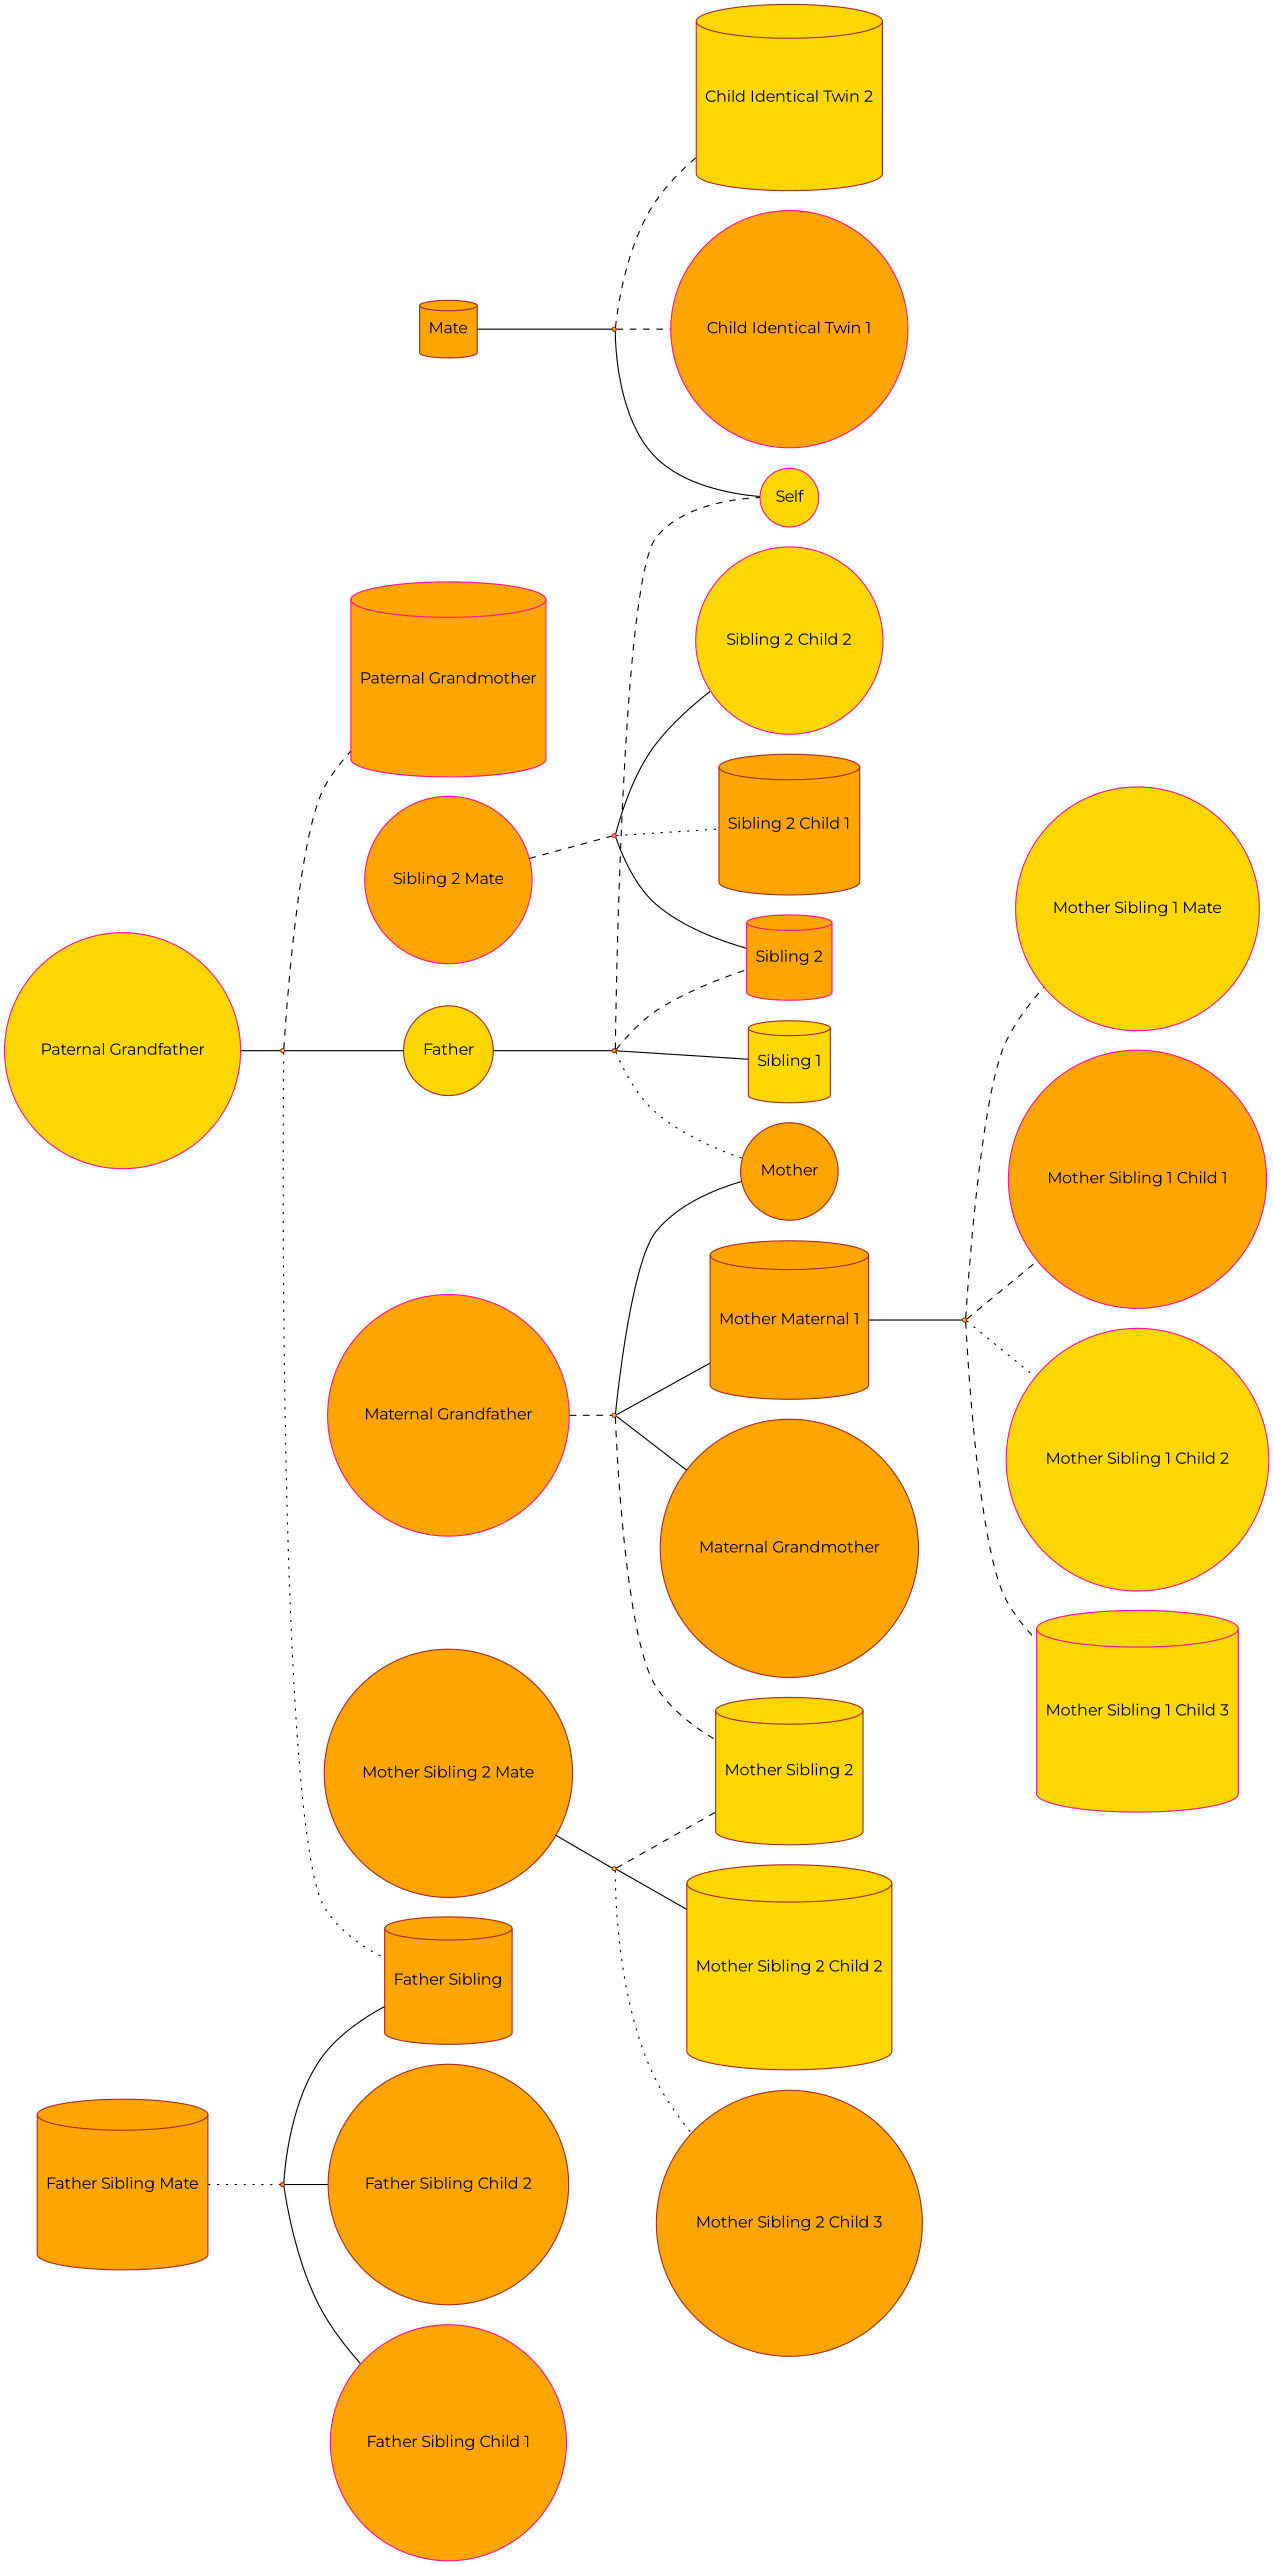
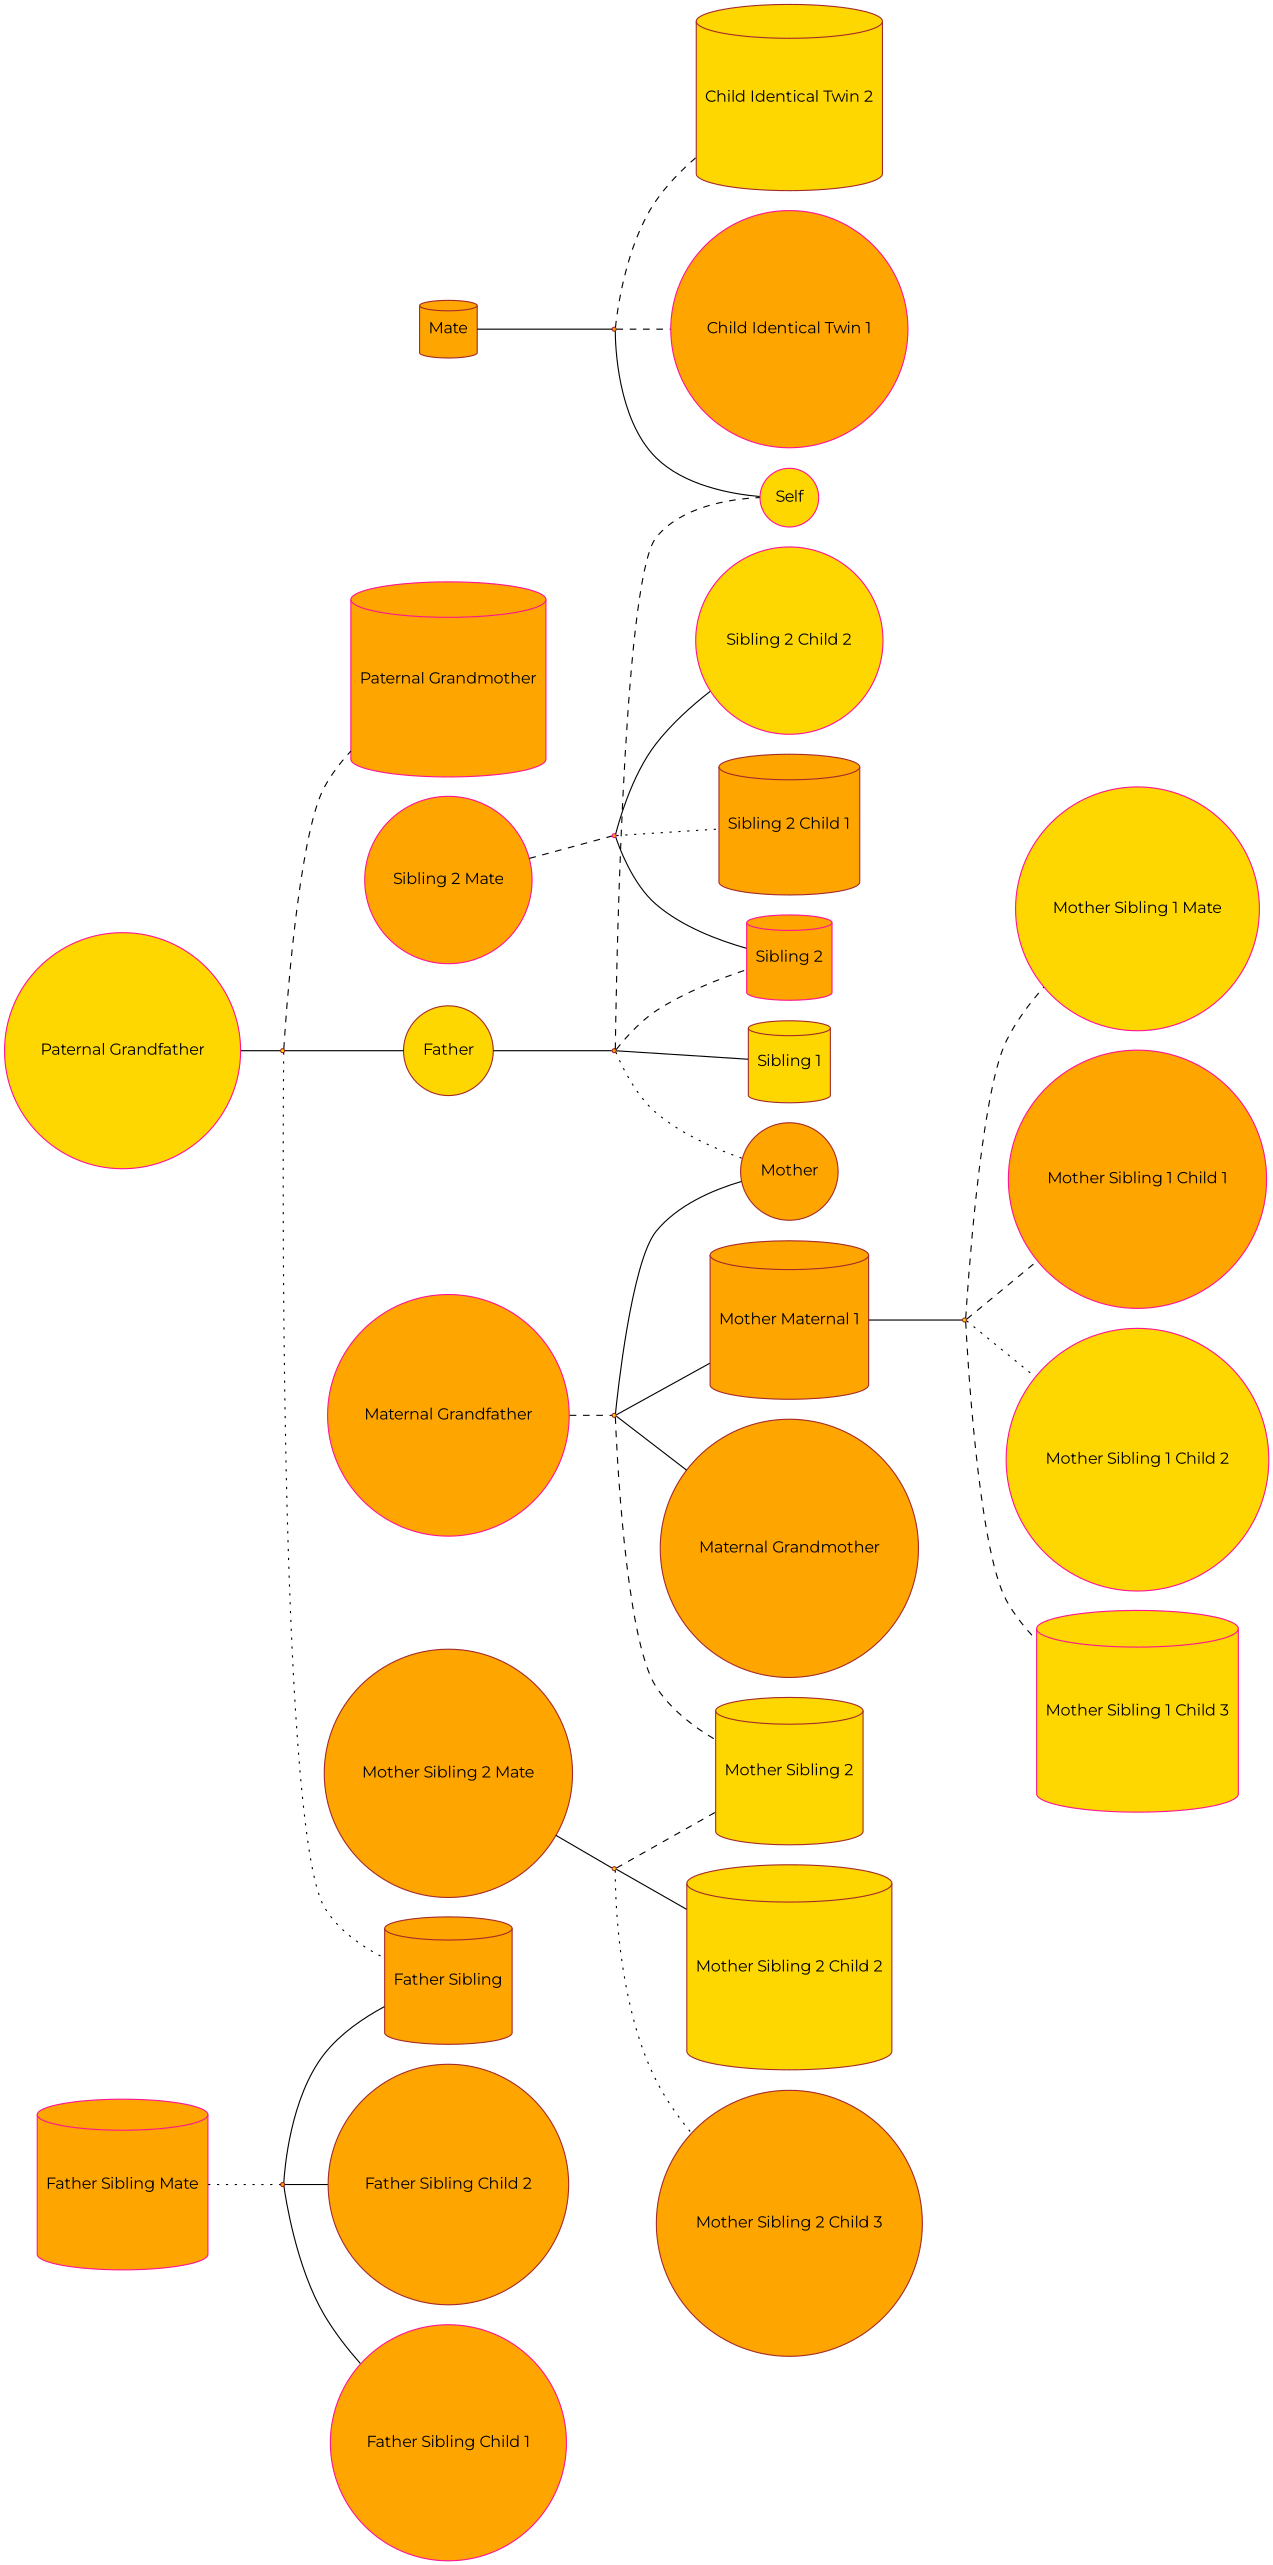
  graph {
    fontname=Montserrat
    rankdir=LR
    node [color=brown fillcolor=orange fontname=Montserrat regular=1 shape=circle style=filled]
    edge [fontname=Montserrat style=solid]
    Self [color=deeppink fillcolor=gold]
    Mate [shape=cylinder]
    "mate+self" [shape=point regular=""]
    "Child Identical Twin 1" [color=deeppink]
    "Child Identical Twin 2" [fillcolor=gold shape=cylinder]
    "Sibling 1" [fillcolor=gold shape=cylinder]
    "Sibling 2" [color=deeppink shape=cylinder]
    "Sibling 2 Mate" [color=deeppink]
    "sibling2mate+sibling2" [color=deeppink shape=point regular=""]
    "Sibling 2 Child 1" [shape=cylinder]
    "Sibling 2 Child 2" [color=deeppink fillcolor=gold]
    Father [fillcolor=gold]
    "father+mother" [shape=point regular=""]
    Mother
    "Father Sibling" [shape=cylinder]
-   "Father Sibling Mate" [shape=cylinder]
+   "Father Sibling Mate" [color=deeppink shape=cylinder]
    "fathersiblingmate+fathersibling" [shape=point regular=""]
    "Father Sibling Child 1" [color=deeppink]
    "Father Sibling Child 2"
    "Paternal Grandmother" [color=deeppink shape=cylinder]
    "Paternal Grandfather" [color=deeppink fillcolor=gold]
    "paternalgrandfather+paternalgrandmother" [fillcolor=gold shape=point regular=""]
    n23 [label="Mother Maternal 1" shape=cylinder]
    "mothersibling1+mothersibling1mate" [fillcolor=gold shape=point regular=""]
    "Mother Sibling 1 Mate" [color=deeppink fillcolor=gold]
    "Mother Sibling 1 Child 1" [color=deeppink]
    "Mother Sibling 1 Child 2" [color=deeppink fillcolor=gold]
    "Mother Sibling 1 Child 3" [color=deeppink fillcolor=gold shape=cylinder]
    "Mother Sibling 2" [fillcolor=gold shape=cylinder]
    "mothersibling2mate+mothersibling2" [fillcolor=gold shape=point regular=""]
    "Mother Sibling 2 Mate"
    "Mother Sibling 2 Child 2" [fillcolor=gold shape=cylinder]
    "Mother Sibling 2 Child 3"
    "Maternal Grandfather" [color=deeppink]
    "maternalgrandfather+maternalgrandmother" [fillcolor=gold shape=point regular=""]
    "Maternal Grandmother"
    Mate -- "mate+self"
    "mate+self" -- Self
    "mate+self" -- "Child Identical Twin 1" [style=dashed]
    "mate+self" -- "Child Identical Twin 2" [style=dashed]
    "Sibling 2 Mate" -- "sibling2mate+sibling2" [style=dashed]
    "sibling2mate+sibling2" -- "Sibling 2"
    "sibling2mate+sibling2" -- "Sibling 2 Child 1" [style=dotted]
    "sibling2mate+sibling2" -- "Sibling 2 Child 2"
    Father -- "father+mother"
    "father+mother" -- Self [style=dashed]
    "father+mother" -- "Sibling 1"
    "father+mother" -- "Sibling 2" [style=dashed]
    "father+mother" -- Mother [style=dotted]
    "Father Sibling Mate" -- "fathersiblingmate+fathersibling" [style=dotted]
    "fathersiblingmate+fathersibling" -- "Father Sibling"
    "fathersiblingmate+fathersibling" -- "Father Sibling Child 1"
    "fathersiblingmate+fathersibling" -- "Father Sibling Child 2"
    "Paternal Grandfather" -- "paternalgrandfather+paternalgrandmother"
    "paternalgrandfather+paternalgrandmother" -- Father
    "paternalgrandfather+paternalgrandmother" -- "Father Sibling" [style=dotted]
    "paternalgrandfather+paternalgrandmother" -- "Paternal Grandmother" [style=dashed]
    n23 -- "mothersibling1+mothersibling1mate"
    "mothersibling1+mothersibling1mate" -- "Mother Sibling 1 Mate" [style=dashed]
    "mothersibling1+mothersibling1mate" -- "Mother Sibling 1 Child 1" [style=dashed]
    "mothersibling1+mothersibling1mate" -- "Mother Sibling 1 Child 2" [style=dotted]
    "mothersibling1+mothersibling1mate" -- "Mother Sibling 1 Child 3" [style=dashed]
    "mothersibling2mate+mothersibling2" -- "Mother Sibling 2" [style=dashed]
    "mothersibling2mate+mothersibling2" -- "Mother Sibling 2 Child 2"
    "mothersibling2mate+mothersibling2" -- "Mother Sibling 2 Child 3" [style=dotted]
    "Mother Sibling 2 Mate" -- "mothersibling2mate+mothersibling2"
    "Maternal Grandfather" -- "maternalgrandfather+maternalgrandmother" [style=dashed]
    "maternalgrandfather+maternalgrandmother" -- Mother
    "maternalgrandfather+maternalgrandmother" -- n23
    "maternalgrandfather+maternalgrandmother" -- "Mother Sibling 2" [style=dashed]
    "maternalgrandfather+maternalgrandmother" -- "Maternal Grandmother"
  }
